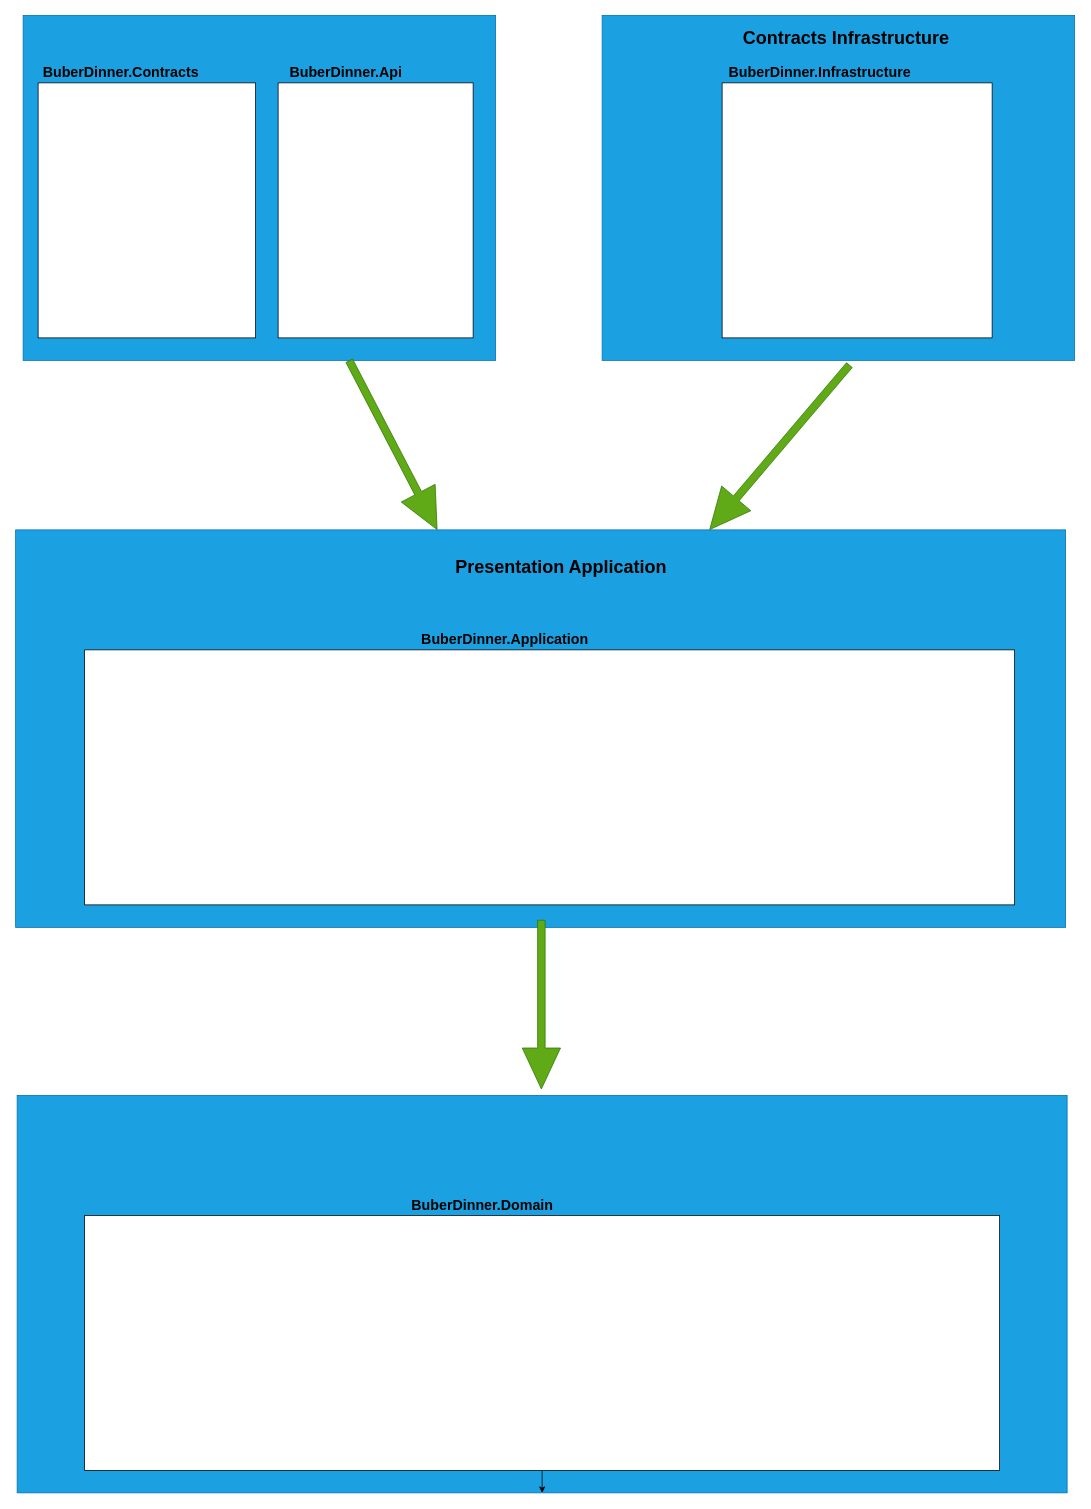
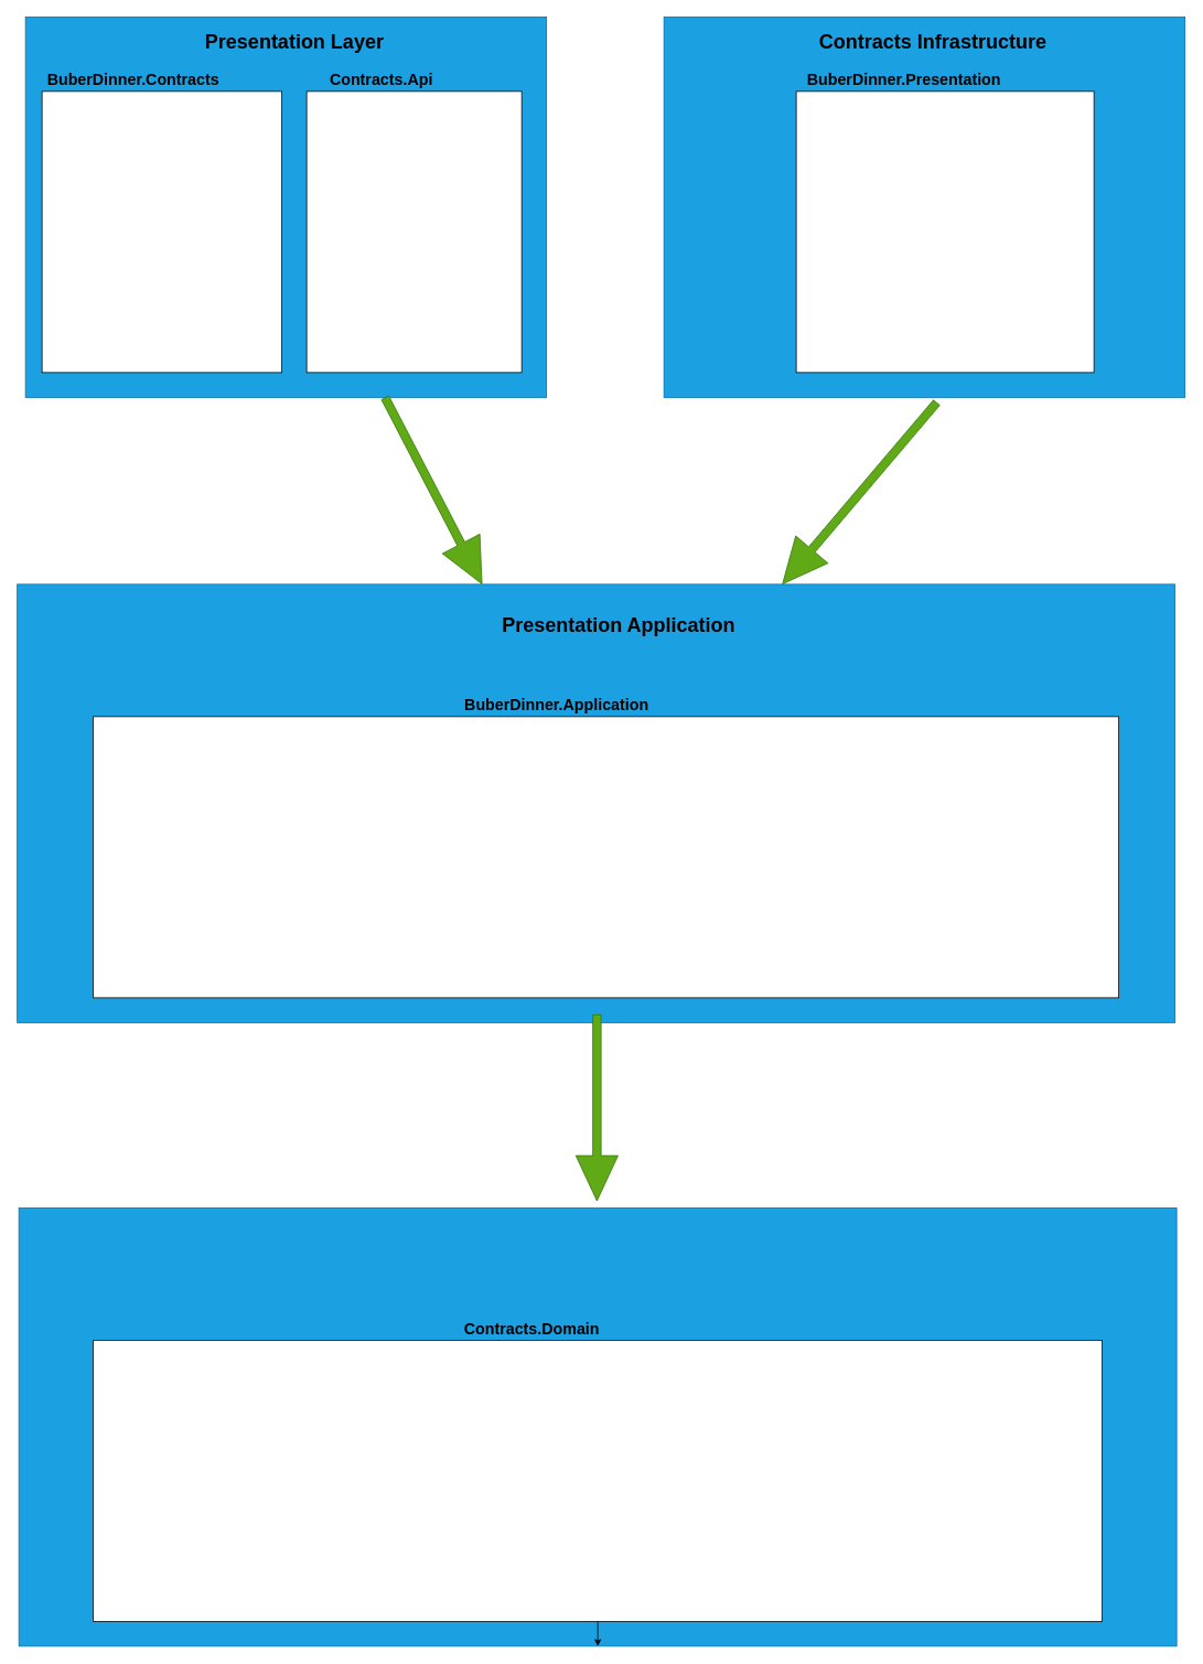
  <mxCell id="0" />
  <mxCell id="1" parent="0" />
  <mxCell id="2" value="" style="rounded=0;whiteSpace=wrap;html=1;fillColor=#1ba1e2;fontColor=#ffffff;strokeColor=#006EAF;" parent="1" vertex="1"><mxGeometry x="30" y="20" width="630" height="460" as="geometry" /></mxCell>
+ <mxCell id="3" value="Presentation Layer" style="text;strokeColor=none;fillColor=none;html=1;fontSize=24;fontStyle=1;verticalAlign=middle;align=center;" parent="1" vertex="1"><mxGeometry x="230" y="30" width="250" height="40" as="geometry" /></mxCell>
  <mxCell id="4" value="" style="rounded=0;whiteSpace=wrap;html=1;" parent="1" vertex="1"><mxGeometry x="50" y="110" width="290" height="340" as="geometry" /></mxCell>
  <mxCell id="5" value="" style="rounded=0;whiteSpace=wrap;html=1;" parent="1" vertex="1"><mxGeometry x="370" y="110" width="260" height="340" as="geometry" /></mxCell>
  <mxCell id="6" value="&lt;font color=&quot;#000000&quot; style=&quot;font-size: 19px;&quot;&gt;BuberDinner.Contracts&lt;/font&gt;" style="text;strokeColor=none;fillColor=none;html=1;fontSize=24;fontStyle=1;verticalAlign=middle;align=center;" parent="1" vertex="1"><mxGeometry x="20" y="70" width="280" height="50" as="geometry" /></mxCell>
- <mxCell id="7" value="&lt;font color=&quot;#000000&quot; style=&quot;font-size: 19px;&quot;&gt;BuberDinner.Api&lt;/font&gt;" style="text;strokeColor=none;fillColor=none;html=1;fontSize=24;fontStyle=1;verticalAlign=middle;align=center;" parent="1" vertex="1"><mxGeometry x="370" y="70" width="180" height="50" as="geometry" /></mxCell>
+ <mxCell id="7" value="&lt;font color=&quot;#000000&quot; style=&quot;font-size: 19px;&quot;&gt;Contracts.Api&lt;/font&gt;" style="text;strokeColor=none;fillColor=none;html=1;fontSize=24;fontStyle=1;verticalAlign=middle;align=center;" parent="1" vertex="1"><mxGeometry x="370" y="70" width="180" height="50" as="geometry" /></mxCell>
  <mxCell id="8" value="" style="rounded=0;whiteSpace=wrap;html=1;fillColor=#1ba1e2;fontColor=#ffffff;strokeColor=#006EAF;" vertex="1" parent="1"><mxGeometry x="802" y="20" width="630" height="460" as="geometry" /></mxCell>
  <mxCell id="9" value="Contracts Infrastructure" style="text;strokeColor=none;fillColor=none;html=1;fontSize=24;fontStyle=1;verticalAlign=middle;align=center;" vertex="1" parent="1"><mxGeometry x="1002" y="30" width="250" height="40" as="geometry" /></mxCell>
  <mxCell id="10" value="" style="rounded=0;whiteSpace=wrap;html=1;" vertex="1" parent="1"><mxGeometry x="962" y="110" width="360" height="340" as="geometry" /></mxCell>
- <mxCell id="11" value="&lt;font color=&quot;#000000&quot; style=&quot;font-size: 19px;&quot;&gt;BuberDinner.Infrastructure&lt;/font&gt;" style="text;strokeColor=none;fillColor=none;html=1;fontSize=24;fontStyle=1;verticalAlign=middle;align=center;" vertex="1" parent="1"><mxGeometry x="962" y="70" width="260" height="50" as="geometry" /></mxCell>
+ <mxCell id="11" value="&lt;font color=&quot;#000000&quot; style=&quot;font-size: 19px;&quot;&gt;BuberDinner.Presentation&lt;/font&gt;" style="text;strokeColor=none;fillColor=none;html=1;fontSize=24;fontStyle=1;verticalAlign=middle;align=center;" vertex="1" parent="1"><mxGeometry x="962" y="70" width="260" height="50" as="geometry" /></mxCell>
  <mxCell id="12" value="" style="rounded=0;whiteSpace=wrap;html=1;fillColor=#1ba1e2;fontColor=#ffffff;strokeColor=#006EAF;" vertex="1" parent="1"><mxGeometry x="20" y="706" width="1400" height="530" as="geometry" /></mxCell>
  <mxCell id="13" value="Presentation Application" style="text;strokeColor=none;fillColor=none;html=1;fontSize=24;fontStyle=1;verticalAlign=middle;align=center;" vertex="1" parent="1"><mxGeometry x="622" y="736" width="250" height="40" as="geometry" /></mxCell>
  <mxCell id="14" value="" style="rounded=0;whiteSpace=wrap;html=1;" vertex="1" parent="1"><mxGeometry x="112" y="866" width="1240" height="340" as="geometry" /></mxCell>
  <mxCell id="15" value="&lt;font color=&quot;#000000&quot; style=&quot;font-size: 19px;&quot;&gt;BuberDinner.Application&lt;/font&gt;" style="text;strokeColor=none;fillColor=none;html=1;fontSize=24;fontStyle=1;verticalAlign=middle;align=center;" vertex="1" parent="1"><mxGeometry x="582" y="826" width="180" height="50" as="geometry" /></mxCell>
  <mxCell id="16" value="" style="rounded=0;whiteSpace=wrap;html=1;fillColor=#1ba1e2;fontColor=#ffffff;strokeColor=#006EAF;" vertex="1" parent="1"><mxGeometry x="22" y="1460" width="1400" height="530" as="geometry" /></mxCell>
  <mxCell id="17" style="edgeStyle=none;html=1;" edge="1" parent="1" source="18" target="16"><mxGeometry relative="1" as="geometry" /></mxCell>
  <mxCell id="18" value="" style="rounded=0;whiteSpace=wrap;html=1;" vertex="1" parent="1"><mxGeometry x="112" y="1620" width="1220" height="340" as="geometry" /></mxCell>
- <mxCell id="19" value="&lt;font color=&quot;#000000&quot; style=&quot;font-size: 19px;&quot;&gt;BuberDinner.Domain&lt;/font&gt;" style="text;strokeColor=none;fillColor=none;html=1;fontSize=24;fontStyle=1;verticalAlign=middle;align=center;" vertex="1" parent="1"><mxGeometry x="552" y="1580" width="180" height="50" as="geometry" /></mxCell>
+ <mxCell id="19" value="&lt;font color=&quot;#000000&quot; style=&quot;font-size: 19px;&quot;&gt;Contracts.Domain&lt;/font&gt;" style="text;strokeColor=none;fillColor=none;html=1;fontSize=24;fontStyle=1;verticalAlign=middle;align=center;" vertex="1" parent="1"><mxGeometry x="552" y="1580" width="180" height="50" as="geometry" /></mxCell>
  <mxCell id="20" value="" style="shape=flexArrow;endArrow=classic;html=1;width=10;endSize=17.883;fillColor=#60a917;strokeColor=#2D7600;endWidth=40;" edge="1" parent="1" source="2" target="12"><mxGeometry width="50" height="50" relative="1" as="geometry"><mxPoint x="354" y="536" as="sourcePoint" /><mxPoint x="354.17" y="716" as="targetPoint" /></mxGeometry></mxCell>
  <mxCell id="21" value="" style="shape=flexArrow;endArrow=classic;html=1;width=10;endSize=17.883;fillColor=#60a917;strokeColor=#2D7600;endWidth=40;" edge="1" parent="1" target="12"><mxGeometry width="50" height="50" relative="1" as="geometry"><mxPoint x="1132" y="486" as="sourcePoint" /><mxPoint x="1156.27" y="716" as="targetPoint" /></mxGeometry></mxCell>
  <mxCell id="22" value="" style="shape=flexArrow;endArrow=classic;html=1;width=10;endSize=17.883;fillColor=#60a917;strokeColor=#2D7600;endWidth=40;" edge="1" parent="1"><mxGeometry width="50" height="50" relative="1" as="geometry"><mxPoint x="720.996" y="1226" as="sourcePoint" /><mxPoint x="721" y="1452" as="targetPoint" /></mxGeometry></mxCell>
